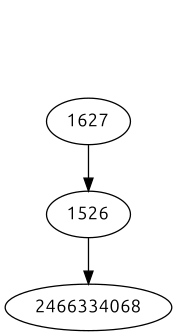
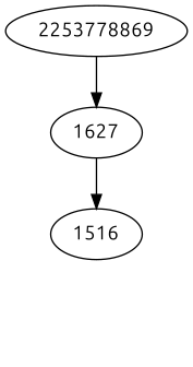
  strict digraph {
    fontname=Ubuntu
    node [fontname=Ubuntu]
    edge [fontname=Ubuntu]
    n1 [label=1627]
-   1526
-   2466334068
+   2253778869
+   1526 [label=1516]
    n1 -> 1526
-   1526 -> 2466334068
+   2253778869 -> n1
  }
